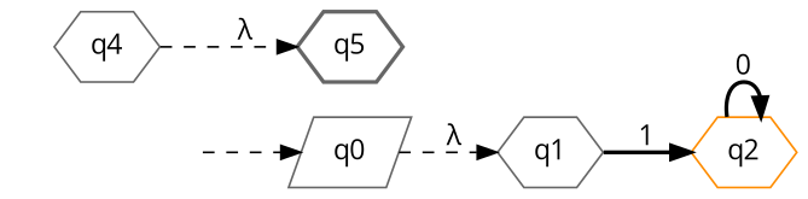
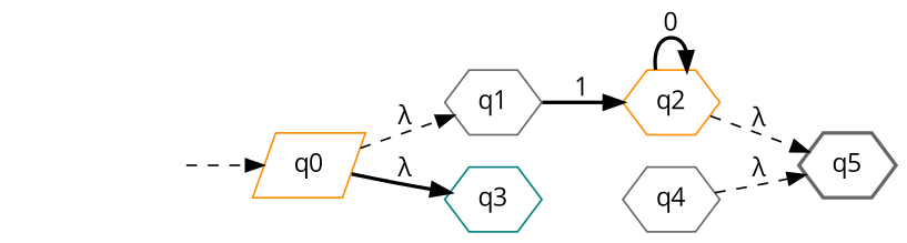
  digraph {
    fontname="Open Sans"
    rankdir=LR
    node [fontname="Open Sans" color=gray40 shape=hexagon]
    edge [fontname="Open Sans" style=dashed]
    _invisible [style=invis color="" shape=""]
-   n2 [label=q0 shape=parallelogram]
+   n2 [color=darkorange label=q0 shape=parallelogram]
    n3 [label=q1]
+   n4 [color=teal label=q3]
    n5 [color=darkorange label=q2]
    n6 [label=q5 penwidth=2]
    n7 [label=q4]
    _invisible -> n2
    n2 -> n3 [label="&lambda;"]
+   n2 -> n4 [label="&lambda;" style=bold]
    n3 -> n5 [label=1 style=bold]
    n5 -> n5 [label=0 style=bold]
+   n5 -> n6 [label="&lambda;"]
    n7 -> n6 [label="&lambda;"]
  }
